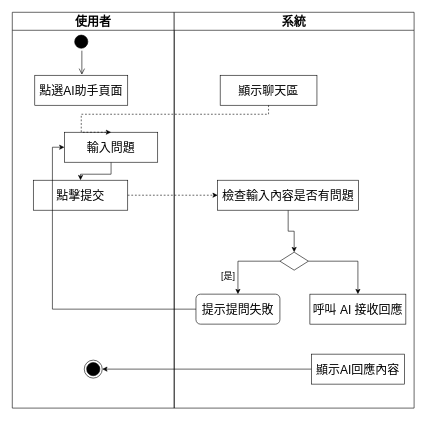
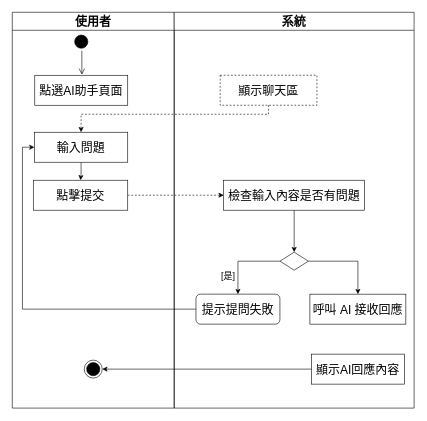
  <mxCell id="0" />
  <mxCell id="1" parent="0" />
  <mxCell id="2" value="" style="ellipse;shape=startState;fillColor=#000000;strokeColor=#000000;" vertex="1" parent="1"><mxGeometry x="120" y="54" width="30" height="30" as="geometry" /></mxCell>
  <mxCell id="3" value="" style="edgeStyle=elbowEdgeStyle;elbow=horizontal;verticalAlign=bottom;endArrow=open;endSize=8;strokeColor=#000000;endFill=1;rounded=0;fillColor=#000000;" edge="1" parent="1" source="2"><mxGeometry x="100" y="40" as="geometry"><mxPoint x="135.643" y="124" as="targetPoint" /></mxGeometry></mxCell>
  <mxCell id="4" value="" style="endArrow=open;strokeColor=#000000;endFill=1;rounded=0" edge="1" parent="1" target="7"><mxGeometry relative="1" as="geometry"><mxPoint x="135" y="166" as="sourcePoint" /><mxPoint x="134.75" y="226" as="targetPoint" /></mxGeometry></mxCell>
  <mxCell id="5" value="使用者" style="swimlane;whiteSpace=wrap;startSize=30;fontSize=20;" vertex="1" parent="1"><mxGeometry x="20" y="20" width="270" height="660" as="geometry" /></mxCell>
  <mxCell id="6" value="" style="ellipse;html=1;shape=endState;fillColor=#000000;strokeColor=#000000;" vertex="1" parent="5"><mxGeometry x="120" y="580" width="30" height="30" as="geometry" /></mxCell>
  <mxCell id="7" value="點選AI助手頁面" style="fontSize=20;" vertex="1" parent="5"><mxGeometry x="37.5" y="105" width="155" height="50" as="geometry" /></mxCell>
  <mxCell id="8" style="edgeStyle=orthogonalEdgeStyle;rounded=0;orthogonalLoop=1;jettySize=auto;html=1;entryX=0.5;entryY=0;entryDx=0;entryDy=0;" edge="1" parent="5" source="9" target="10"><mxGeometry relative="1" as="geometry" /></mxCell>
- <mxCell id="9" value="輸入問題" style="fontSize=20;" vertex="1" parent="5"><mxGeometry x="86.88" y="200" width="155.62" height="50" as="geometry" /></mxCell>
+ <mxCell id="9" value="輸入問題" style="fontSize=20;" vertex="1" parent="5"><mxGeometry x="36.88" y="200" width="155.62" height="50" as="geometry" /></mxCell>
  <mxCell id="10" value="點擊提交" style="fontSize=20;" vertex="1" parent="5"><mxGeometry x="35" y="280" width="157.5" height="50" as="geometry" /></mxCell>
  <mxCell id="11" value="系統" style="swimlane;whiteSpace=wrap;startSize=30;fontSize=20;" vertex="1" parent="1"><mxGeometry x="290" y="20" width="400" height="660" as="geometry" /></mxCell>
  <mxCell id="12" style="edgeStyle=orthogonalEdgeStyle;rounded=0;orthogonalLoop=1;jettySize=auto;html=1;entryX=0.5;entryY=0;entryDx=0;entryDy=0;exitX=0;exitY=0.5;exitDx=0;exitDy=0;" edge="1" parent="11" source="14" target="19"><mxGeometry relative="1" as="geometry" /></mxCell>
  <mxCell id="13" style="edgeStyle=orthogonalEdgeStyle;rounded=0;orthogonalLoop=1;jettySize=auto;html=1;" edge="1" parent="11" source="14" target="20"><mxGeometry relative="1" as="geometry" /></mxCell>
  <mxCell id="14" value="&#10;" style="rhombus;fillColor=#FFFFFF;strokeColor=#000000;" vertex="1" parent="11"><mxGeometry x="176.25" y="400" width="47.5" height="30" as="geometry" /></mxCell>
  <mxCell id="15" value="&lt;font style=&quot;font-size: 15px;&quot;&gt;[是]&lt;/font&gt;" style="whiteSpace=wrap;html=1;strokeColor=none;fillColor=none;" vertex="1" parent="11"><mxGeometry x="70" y="430" width="40" height="20" as="geometry" /></mxCell>
- <mxCell id="16" value="顯示聊天區" style="fontSize=20;" vertex="1" parent="11"><mxGeometry x="76.63" y="105" width="161.37" height="50" as="geometry" /></mxCell>
+ <mxCell id="16" value="顯示聊天區" style="fontSize=20;dashed=1;" vertex="1" parent="11"><mxGeometry x="76.63" y="105" width="161.37" height="50" as="geometry" /></mxCell>
  <mxCell id="17" style="edgeStyle=orthogonalEdgeStyle;rounded=0;orthogonalLoop=1;jettySize=auto;html=1;entryX=0.5;entryY=0;entryDx=0;entryDy=0;" edge="1" parent="11" source="18" target="14"><mxGeometry relative="1" as="geometry" /></mxCell>
- <mxCell id="18" value="檢查輸入內容是否有問題" style="fontSize=20;" vertex="1" parent="11"><mxGeometry x="72.5" y="280" width="235" height="50" as="geometry" /></mxCell>
+ <mxCell id="18" value="檢查輸入內容是否有問題" style="fontSize=20;" vertex="1" parent="11"><mxGeometry x="82.5" y="280" width="235" height="50" as="geometry" /></mxCell>
  <mxCell id="19" value="提示提問失敗" style="fontSize=20;rounded=1;" vertex="1" parent="11"><mxGeometry x="36.25" y="470" width="140" height="50" as="geometry" /></mxCell>
  <mxCell id="20" value="呼叫 AI 接收回應" style="fontSize=20;" vertex="1" parent="11"><mxGeometry x="226.25" y="470" width="160" height="50" as="geometry" /></mxCell>
  <mxCell id="21" value="顯示AI回應內容" style="fontSize=20;" vertex="1" parent="11"><mxGeometry x="228.75" y="570" width="155" height="50" as="geometry" /></mxCell>
  <mxCell id="22" style="edgeStyle=orthogonalEdgeStyle;rounded=0;orthogonalLoop=1;jettySize=auto;html=1;entryX=0.5;entryY=0;entryDx=0;entryDy=0;dashed=1;" edge="1" parent="1" source="16" target="9"><mxGeometry relative="1" as="geometry"><Array as="points"><mxPoint x="448" y="190" /><mxPoint x="135" y="190" /></Array></mxGeometry></mxCell>
  <mxCell id="23" style="edgeStyle=orthogonalEdgeStyle;rounded=0;orthogonalLoop=1;jettySize=auto;html=1;dashed=1;" edge="1" parent="1" source="10" target="18"><mxGeometry relative="1" as="geometry" /></mxCell>
  <mxCell id="24" style="edgeStyle=orthogonalEdgeStyle;rounded=0;orthogonalLoop=1;jettySize=auto;html=1;entryX=0;entryY=0.5;entryDx=0;entryDy=0;" edge="1" parent="1" source="19" target="9"><mxGeometry relative="1" as="geometry" /></mxCell>
  <mxCell id="25" style="edgeStyle=orthogonalEdgeStyle;rounded=0;orthogonalLoop=1;jettySize=auto;html=1;entryX=1;entryY=0.5;entryDx=0;entryDy=0;" edge="1" parent="1" source="21" target="6"><mxGeometry relative="1" as="geometry" /></mxCell>
